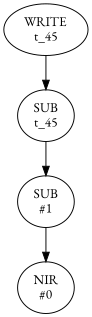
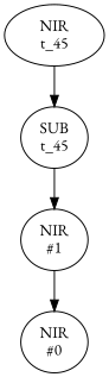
  digraph {
    fontname="EB Garamond"
    node [fontname="EB Garamond"]
    edge [fontname="EB Garamond"]
    n1 [label="NIR\n#0\n"]
-   n2 [label="SUB\n#1\n"]
+   n2 [label="NIR\n#1\n"]
    n3 [label="SUB\nt_45\n"]
-   n4 [label="WRITE\nt_45\n"]
+   n4 [label="NIR\nt_45\n"]
    n2 -> n1
    n3 -> n2
    n4 -> n3
  }
